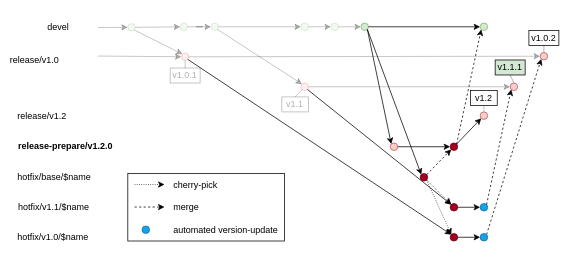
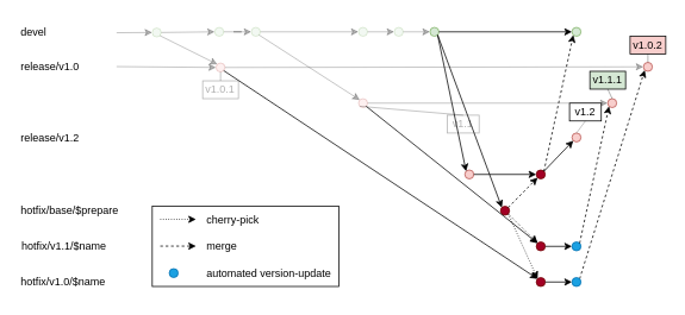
  <mxCell id="0" />
  <mxCell id="1" parent="0" />
  <mxCell id="2" value="" style="rounded=0;whiteSpace=wrap;html=1;fillColor=none;" parent="1" vertex="1"><mxGeometry y="230.73" width="209" height="90" as="geometry" x="170" /></mxCell>
- <mxCell id="3" value="&lt;div&gt;devel&lt;/div&gt;" style="text;html=1;strokeColor=none;fillColor=none;align=left;verticalAlign=middle;whiteSpace=wrap;rounded=0;" parent="1" vertex="1"><mxGeometry x="60.54" y="20.73" width="60" height="30" as="geometry" /></mxCell>
- <mxCell id="4" value="release/v1.0" style="text;html=1;strokeColor=none;fillColor=none;align=left;verticalAlign=middle;whiteSpace=wrap;rounded=0;" parent="1" vertex="1"><mxGeometry x="10.54" y="65" width="70" height="30" as="geometry" /></mxCell>
+ <mxCell id="3" value="&lt;div&gt;devel&lt;/div&gt;" style="text;html=1;strokeColor=none;fillColor=none;align=left;verticalAlign=middle;whiteSpace=wrap;rounded=0;" parent="1" vertex="1"><mxGeometry x="20.54" y="20.73" width="60" height="30" as="geometry" /></mxCell>
+ <mxCell id="4" value="release/v1.0" style="text;html=1;strokeColor=none;fillColor=none;align=left;verticalAlign=middle;whiteSpace=wrap;rounded=0;" parent="1" vertex="1"><mxGeometry x="20.54" y="60" width="70" height="30" as="geometry" /></mxCell>
  <mxCell id="5" value="" style="endArrow=classic;html=1;rounded=0;exitX=1;exitY=0.5;exitDx=0;exitDy=0;opacity=30;endFill=1;entryX=0;entryY=0.5;entryDx=0;entryDy=0;" parent="1" source="10" target="52" edge="1"><mxGeometry width="50" height="50" relative="1" as="geometry"><mxPoint y="74.1" as="sourcePoint" x="170" /><mxPoint x="481" y="74.27" as="targetPoint" /></mxGeometry></mxCell>
  <mxCell id="6" value="" style="endArrow=classic;html=1;rounded=0;entryX=0;entryY=0.5;entryDx=0;entryDy=0;exitX=1;exitY=0.5;exitDx=0;exitDy=0;textOpacity=30;opacity=30;" parent="1" source="29" target="8" edge="1"><mxGeometry width="50" height="50" relative="1" as="geometry"><mxPoint x="171" y="35" as="sourcePoint" /><mxPoint x="121" y="35" as="targetPoint" /></mxGeometry></mxCell>
  <mxCell id="7" value="" style="edgeStyle=orthogonalEdgeStyle;rounded=0;orthogonalLoop=1;jettySize=auto;html=1;textOpacity=30;opacity=30;" parent="1" source="8" target="23" edge="1"><mxGeometry relative="1" as="geometry" /></mxCell>
  <mxCell id="8" value="" style="ellipse;whiteSpace=wrap;html=1;aspect=fixed;fillColor=#d5e8d4;strokeColor=#82b366;textOpacity=30;opacity=30;" parent="1" vertex="1"><mxGeometry x="240" y="30" width="10" height="10" as="geometry" /></mxCell>
  <mxCell id="9" value="" style="endArrow=classic;html=1;rounded=0;endFill=1;textOpacity=30;opacity=30;" parent="1" target="10" edge="1"><mxGeometry width="50" height="50" relative="1" as="geometry"><mxPoint x="130" y="74" as="sourcePoint" /><mxPoint x="201" y="74.27" as="targetPoint" /></mxGeometry></mxCell>
  <mxCell id="10" value="" style="ellipse;whiteSpace=wrap;html=1;aspect=fixed;fillColor=#f8cecc;strokeColor=#b85450;textOpacity=30;opacity=30;" parent="1" vertex="1"><mxGeometry x="241.46" y="70" width="10" height="10" as="geometry" /></mxCell>
  <mxCell id="11" value="" style="endArrow=classic;html=1;rounded=0;entryX=0;entryY=0;entryDx=0;entryDy=0;exitX=1;exitY=1;exitDx=0;exitDy=0;textOpacity=30;opacity=30;" parent="1" source="29" target="10" edge="1"><mxGeometry width="50" height="50" relative="1" as="geometry"><mxPoint y="40" as="sourcePoint" x="170" /><mxPoint x="201.46" y="70.73" as="targetPoint" /></mxGeometry></mxCell>
  <mxCell id="12" value="v1.0.1" style="rounded=0;whiteSpace=wrap;html=1;opacity=30;textOpacity=30;" parent="1" vertex="1"><mxGeometry x="226.46" y="90" width="40" height="20" as="geometry" /></mxCell>
  <mxCell id="13" value="" style="endArrow=none;html=1;rounded=0;exitX=0.5;exitY=1;exitDx=0;exitDy=0;opacity=30;textOpacity=30;" parent="1" edge="1"><mxGeometry width="50" height="50" relative="1" as="geometry"><mxPoint x="246.46" y="80" as="sourcePoint" /><mxPoint x="246.46" y="90" as="targetPoint" /></mxGeometry></mxCell>
- <mxCell id="14" value="hotfix/base/$name" style="text;html=1;strokeColor=none;fillColor=none;align=left;verticalAlign=middle;whiteSpace=wrap;rounded=0;" parent="1" vertex="1"><mxGeometry x="20.54" y="220.73" width="229.46" height="30" as="geometry" /></mxCell>
+ <mxCell id="14" value="hotfix/base/$prepare" style="text;html=1;strokeColor=none;fillColor=none;align=left;verticalAlign=middle;whiteSpace=wrap;rounded=0;" parent="1" vertex="1"><mxGeometry x="20.54" y="220.73" width="229.46" height="30" as="geometry" /></mxCell>
  <mxCell id="15" value="" style="ellipse;whiteSpace=wrap;html=1;aspect=fixed;fillColor=#d5e8d4;strokeColor=#82b366;textOpacity=30;opacity=30;" parent="1" vertex="1"><mxGeometry x="441" y="30" width="10" height="10" as="geometry" /></mxCell>
  <mxCell id="16" value="" style="endArrow=classic;html=1;rounded=0;exitX=1;exitY=0.5;exitDx=0;exitDy=0;entryX=0;entryY=0.5;entryDx=0;entryDy=0;textOpacity=30;opacity=30;" parent="1" target="15" edge="1"><mxGeometry width="50" height="50" relative="1" as="geometry"><mxPoint x="411" y="35" as="sourcePoint" /><mxPoint x="761" y="341" as="targetPoint" /></mxGeometry></mxCell>
  <mxCell id="17" value="" style="endArrow=classic;html=1;rounded=0;exitX=1;exitY=0.5;exitDx=0;exitDy=0;endFill=1;entryX=0;entryY=0.5;entryDx=0;entryDy=0;opacity=30;" parent="1" source="19" target="51" edge="1"><mxGeometry width="50" height="50" relative="1" as="geometry"><mxPoint x="331" y="114.1" as="sourcePoint" /><mxPoint x="481.54" y="114.27" as="targetPoint" /></mxGeometry></mxCell>
  <mxCell id="18" value="" style="ellipse;whiteSpace=wrap;html=1;aspect=fixed;fillColor=#d5e8d4;strokeColor=#82b366;textOpacity=30;opacity=30;" parent="1" vertex="1"><mxGeometry x="401" y="30" width="10" height="10" as="geometry" /></mxCell>
  <mxCell id="19" value="" style="ellipse;whiteSpace=wrap;html=1;aspect=fixed;fillColor=#f8cecc;strokeColor=#b85450;textOpacity=30;opacity=30;" parent="1" vertex="1"><mxGeometry x="401" y="110" width="10" height="10" as="geometry" /></mxCell>
- <mxCell id="20" value="&lt;div&gt;v1.1&lt;/div&gt;" style="rounded=0;whiteSpace=wrap;html=1;opacity=30;textOpacity=30;" parent="1" vertex="1"><mxGeometry x="375.46" y="128.54" width="35.54" height="20" as="geometry" /></mxCell>
+ <mxCell id="20" value="&lt;div&gt;v1.1&lt;/div&gt;" style="rounded=0;whiteSpace=wrap;html=1;opacity=30;textOpacity=30;" parent="1" vertex="1"><mxGeometry x="500.46" y="128.54" width="35.54" height="20" as="geometry" /></mxCell>
  <mxCell id="21" value="" style="endArrow=none;html=1;rounded=0;exitX=0;exitY=1;exitDx=0;exitDy=0;opacity=30;entryX=0.5;entryY=0;entryDx=0;entryDy=0;textOpacity=30;" parent="1" source="19" target="20" edge="1"><mxGeometry width="50" height="50" relative="1" as="geometry"><mxPoint x="406" y="120" as="sourcePoint" /><mxPoint x="406" y="130" as="targetPoint" /></mxGeometry></mxCell>
  <mxCell id="22" value="" style="edgeStyle=orthogonalEdgeStyle;rounded=0;orthogonalLoop=1;jettySize=auto;html=1;entryX=0;entryY=0.5;entryDx=0;entryDy=0;textOpacity=30;opacity=30;" parent="1" source="23" target="18" edge="1"><mxGeometry relative="1" as="geometry" /></mxCell>
  <mxCell id="23" value="" style="ellipse;whiteSpace=wrap;html=1;aspect=fixed;fillColor=#d5e8d4;strokeColor=#82b366;textOpacity=30;opacity=30;" parent="1" vertex="1"><mxGeometry x="281" y="30" width="10" height="10" as="geometry" /></mxCell>
  <mxCell id="24" value="" style="endArrow=classic;html=1;rounded=0;entryX=0;entryY=0;entryDx=0;entryDy=0;exitX=1;exitY=1;exitDx=0;exitDy=0;textOpacity=30;opacity=30;" parent="1" source="23" target="19" edge="1"><mxGeometry width="50" height="50" relative="1" as="geometry"><mxPoint x="241" y="240" as="sourcePoint" /><mxPoint x="322.464" y="71.464" as="targetPoint" /></mxGeometry></mxCell>
  <mxCell id="25" value="" style="ellipse;whiteSpace=wrap;html=1;aspect=fixed;fillColor=#d5e8d4;strokeColor=#82b366;" parent="1" vertex="1"><mxGeometry x="481" y="30" width="10" height="10" as="geometry" /></mxCell>
  <mxCell id="26" value="" style="endArrow=classic;html=1;rounded=0;exitX=1;exitY=0.5;exitDx=0;exitDy=0;entryX=0;entryY=0.5;entryDx=0;entryDy=0;opacity=30;" parent="1" target="25" edge="1"><mxGeometry width="50" height="50" relative="1" as="geometry"><mxPoint x="451" y="35" as="sourcePoint" /><mxPoint x="801" y="341" as="targetPoint" /></mxGeometry></mxCell>
  <mxCell id="27" value="" style="ellipse;whiteSpace=wrap;html=1;aspect=fixed;fillColor=#a20025;strokeColor=#6F0000;fontColor=#ffffff;" parent="1" vertex="1"><mxGeometry x="560" y="230.73" width="10" height="10" as="geometry" /></mxCell>
  <mxCell id="28" value="" style="endArrow=classic;html=1;rounded=0;entryX=0;entryY=0;entryDx=0;entryDy=0;exitX=1;exitY=1;exitDx=0;exitDy=0;" parent="1" source="25" target="27" edge="1"><mxGeometry width="50" height="50" relative="1" as="geometry"><mxPoint x="290" y="40" as="sourcePoint" /><mxPoint x="482" y="72" as="targetPoint" /></mxGeometry></mxCell>
  <mxCell id="29" value="" style="ellipse;whiteSpace=wrap;html=1;aspect=fixed;fillColor=#d5e8d4;strokeColor=#82b366;textOpacity=30;opacity=30;" parent="1" vertex="1"><mxGeometry y="30.73" width="10" height="10" as="geometry" x="170" /></mxCell>
- <mxCell id="30" value="release-prepare/v1.2.0" style="text;html=1;strokeColor=none;fillColor=none;align=left;verticalAlign=middle;whiteSpace=wrap;rounded=0;fontStyle=1" parent="1" vertex="1"><mxGeometry x="22" y="180" width="229.46" height="30" as="geometry" /></mxCell>
  <mxCell id="31" value="hotfix/v1.1/$name" style="text;html=1;strokeColor=none;fillColor=none;align=left;verticalAlign=middle;whiteSpace=wrap;rounded=0;" parent="1" vertex="1"><mxGeometry x="22" y="260.73" width="229.46" height="30" as="geometry" /></mxCell>
  <mxCell id="32" value="hotfix/v1.0/$name" style="text;html=1;strokeColor=none;fillColor=none;align=left;verticalAlign=middle;whiteSpace=wrap;rounded=0;" parent="1" vertex="1"><mxGeometry x="20.54" y="300.73" width="229.46" height="30" as="geometry" /></mxCell>
  <mxCell id="33" value="" style="ellipse;whiteSpace=wrap;html=1;aspect=fixed;fillColor=#f8cecc;strokeColor=#b85450;" parent="1" vertex="1"><mxGeometry x="520" y="190" width="10" height="10" as="geometry" /></mxCell>
  <mxCell id="34" value="" style="endArrow=classic;html=1;rounded=0;exitX=1;exitY=1;exitDx=0;exitDy=0;entryX=0;entryY=0;entryDx=0;entryDy=0;" parent="1" source="25" target="33" edge="1"><mxGeometry width="50" height="50" relative="1" as="geometry"><mxPoint x="300" y="49" as="sourcePoint" /><mxPoint x="570" y="190" as="targetPoint" /></mxGeometry></mxCell>
  <mxCell id="35" value="" style="endArrow=classic;html=1;rounded=0;entryX=0;entryY=1;entryDx=0;entryDy=0;exitX=1;exitY=0;exitDx=0;exitDy=0;dashed=1;" parent="1" source="27" target="36" edge="1"><mxGeometry width="50" height="50" relative="1" as="geometry"><mxPoint x="348" y="99.73" as="sourcePoint" /><mxPoint x="460" y="171.73" as="targetPoint" /></mxGeometry></mxCell>
  <mxCell id="36" value="" style="ellipse;whiteSpace=wrap;html=1;aspect=fixed;fillColor=#a20025;strokeColor=#6F0000;fontColor=#ffffff;" parent="1" vertex="1"><mxGeometry x="600" y="190" width="10" height="10" as="geometry" /></mxCell>
  <mxCell id="37" value="" style="endArrow=classic;html=1;rounded=0;entryX=0;entryY=0.5;entryDx=0;entryDy=0;exitX=1;exitY=0.5;exitDx=0;exitDy=0;" parent="1" source="33" target="36" edge="1"><mxGeometry width="50" height="50" relative="1" as="geometry"><mxPoint x="568" y="167" as="sourcePoint" /><mxPoint x="608" y="205" as="targetPoint" /></mxGeometry></mxCell>
  <mxCell id="38" value="" style="ellipse;whiteSpace=wrap;html=1;aspect=fixed;fillColor=#d5e8d4;strokeColor=#82b366;" parent="1" vertex="1"><mxGeometry x="640" y="30" width="10" height="10" as="geometry" /></mxCell>
  <mxCell id="39" value="" style="endArrow=classic;html=1;rounded=0;entryX=0;entryY=1;entryDx=0;entryDy=0;exitX=1;exitY=0;exitDx=0;exitDy=0;dashed=1;" parent="1" source="36" target="38" edge="1"><mxGeometry width="50" height="50" relative="1" as="geometry"><mxPoint x="540" y="167" as="sourcePoint" /><mxPoint x="580" y="205" as="targetPoint" /></mxGeometry></mxCell>
  <mxCell id="40" value="" style="endArrow=classic;html=1;rounded=0;exitX=1;exitY=0.5;exitDx=0;exitDy=0;entryX=0;entryY=0.5;entryDx=0;entryDy=0;" parent="1" source="25" target="38" edge="1"><mxGeometry width="50" height="50" relative="1" as="geometry"><mxPoint x="461" y="45" as="sourcePoint" /><mxPoint x="491" y="45" as="targetPoint" /></mxGeometry></mxCell>
  <mxCell id="41" value="" style="ellipse;whiteSpace=wrap;html=1;aspect=fixed;fillColor=#a20025;strokeColor=#6F0000;fontColor=#ffffff;" parent="1" vertex="1"><mxGeometry x="600" y="310.73" width="10" height="10" as="geometry" /></mxCell>
  <mxCell id="42" value="" style="endArrow=classic;html=1;rounded=0;entryX=0;entryY=0;entryDx=0;entryDy=0;exitX=1;exitY=1;exitDx=0;exitDy=0;" parent="1" source="10" target="41" edge="1"><mxGeometry width="50" height="50" relative="1" as="geometry"><mxPoint x="500" y="49" as="sourcePoint" /><mxPoint x="581" y="201" as="targetPoint" /></mxGeometry></mxCell>
  <mxCell id="43" value="" style="endArrow=classic;html=1;rounded=0;entryX=0;entryY=0;entryDx=0;entryDy=0;dashed=1;exitX=1;exitY=1;exitDx=0;exitDy=0;dashPattern=1 2;" parent="1" source="27" target="41" edge="1"><mxGeometry width="50" height="50" relative="1" as="geometry"><mxPoint x="339" y="85.73" as="sourcePoint" /><mxPoint x="569" y="204.73" as="targetPoint" /></mxGeometry></mxCell>
  <mxCell id="44" value="" style="ellipse;whiteSpace=wrap;html=1;aspect=fixed;fillColor=#a20025;strokeColor=#6F0000;fontColor=#ffffff;" parent="1" vertex="1"><mxGeometry x="600" y="270.73" width="10" height="10" as="geometry" /></mxCell>
  <mxCell id="45" value="" style="endArrow=classic;html=1;rounded=0;dashed=1;dashPattern=1 2;entryX=0;entryY=0;entryDx=0;entryDy=0;exitX=1;exitY=1;exitDx=0;exitDy=0;" parent="1" target="44" edge="1" source="27"><mxGeometry width="50" height="50" relative="1" as="geometry"><mxPoint x="568" y="200.73" as="sourcePoint" /><mxPoint x="608" y="275.73" as="targetPoint" /></mxGeometry></mxCell>
  <mxCell id="46" value="" style="endArrow=classic;html=1;rounded=0;entryX=0;entryY=0.5;entryDx=0;entryDy=0;exitX=1;exitY=0.5;exitDx=0;exitDy=0;" parent="1" source="41" target="49" edge="1"><mxGeometry width="50" height="50" relative="1" as="geometry"><mxPoint x="620" y="285.73" as="sourcePoint" /><mxPoint x="650" y="285.73" as="targetPoint" /></mxGeometry></mxCell>
  <mxCell id="47" value="" style="endArrow=classic;html=1;rounded=0;entryX=0;entryY=1;entryDx=0;entryDy=0;exitX=1;exitY=0;exitDx=0;exitDy=0;dashed=1;" parent="1" source="49" target="52" edge="1"><mxGeometry width="50" height="50" relative="1" as="geometry"><mxPoint x="600" y="215" as="sourcePoint" /><mxPoint x="630" y="215" as="targetPoint" /></mxGeometry></mxCell>
  <mxCell id="48" value="" style="endArrow=classic;html=1;rounded=0;entryX=0;entryY=0.5;entryDx=0;entryDy=0;exitX=1;exitY=0.5;exitDx=0;exitDy=0;" parent="1" source="44" target="50" edge="1"><mxGeometry width="50" height="50" relative="1" as="geometry"><mxPoint x="610" y="275.73" as="sourcePoint" /><mxPoint x="660" y="215.73" as="targetPoint" /></mxGeometry></mxCell>
  <mxCell id="49" value="" style="ellipse;whiteSpace=wrap;html=1;aspect=fixed;fillColor=#1ba1e2;strokeColor=#006EAF;fontColor=#ffffff;" parent="1" vertex="1"><mxGeometry x="640" y="310.73" width="10" height="10" as="geometry" /></mxCell>
  <mxCell id="50" value="" style="ellipse;whiteSpace=wrap;html=1;aspect=fixed;fillColor=#1ba1e2;strokeColor=#006EAF;fontColor=#ffffff;" parent="1" vertex="1"><mxGeometry x="640" y="270.73" width="10" height="10" as="geometry" /></mxCell>
  <mxCell id="51" value="" style="ellipse;whiteSpace=wrap;html=1;aspect=fixed;fillColor=#f8cecc;strokeColor=#b85450;" parent="1" vertex="1"><mxGeometry x="680" y="110" width="10" height="10" as="geometry" /></mxCell>
  <mxCell id="52" value="" style="ellipse;whiteSpace=wrap;html=1;aspect=fixed;fillColor=#f8cecc;strokeColor=#b85450;" parent="1" vertex="1"><mxGeometry x="720" y="69.27" width="10" height="10" as="geometry" /></mxCell>
  <mxCell id="53" value="" style="endArrow=classic;html=1;rounded=0;entryX=0;entryY=1;entryDx=0;entryDy=0;exitX=1;exitY=0;exitDx=0;exitDy=0;dashed=1;" parent="1" source="50" target="51" edge="1"><mxGeometry width="50" height="50" relative="1" as="geometry"><mxPoint x="630" y="245" as="sourcePoint" /><mxPoint x="661" y="89" as="targetPoint" /></mxGeometry></mxCell>
- <mxCell id="54" value="v1.0.2" style="rounded=0;whiteSpace=wrap;html=1;" parent="1" vertex="1"><mxGeometry x="705" y="40" width="40" height="20" as="geometry" /></mxCell>
+ <mxCell id="54" value="v1.0.2" style="rounded=0;whiteSpace=wrap;html=1;fillColor=#f8cecc;" parent="1" vertex="1"><mxGeometry x="705" y="40" width="40" height="20" as="geometry" /></mxCell>
  <mxCell id="55" value="" style="endArrow=none;html=1;rounded=0;exitX=0.5;exitY=0;exitDx=0;exitDy=0;opacity=40;entryX=0.5;entryY=1;entryDx=0;entryDy=0;" parent="1" source="52" target="54" edge="1"><mxGeometry width="50" height="50" relative="1" as="geometry"><mxPoint x="770" y="79.27" as="sourcePoint" /><mxPoint x="770" y="89.27" as="targetPoint" /></mxGeometry></mxCell>
  <mxCell id="56" value="v1.1.1" style="rounded=0;whiteSpace=wrap;html=1;fillColor=#d5e8d4;" parent="1" vertex="1"><mxGeometry x="660" y="79.27" width="40" height="20" as="geometry" /></mxCell>
  <mxCell id="57" value="" style="endArrow=none;html=1;rounded=0;exitX=0.5;exitY=0;exitDx=0;exitDy=0;opacity=40;entryX=0.5;entryY=1;entryDx=0;entryDy=0;" parent="1" source="51" target="56" edge="1"><mxGeometry width="50" height="50" relative="1" as="geometry"><mxPoint x="690" y="117.54" as="sourcePoint" /><mxPoint x="731" y="128.54" as="targetPoint" /></mxGeometry></mxCell>
  <mxCell id="58" value="" style="endArrow=classic;html=1;rounded=0;endFill=1;entryX=0;entryY=0.5;entryDx=0;entryDy=0;textOpacity=30;opacity=30;" parent="1" target="29" edge="1"><mxGeometry width="50" height="50" relative="1" as="geometry"><mxPoint x="130" y="36" as="sourcePoint" /><mxPoint x="251" y="85" as="targetPoint" /></mxGeometry></mxCell>
  <mxCell id="59" value="" style="endArrow=classic;html=1;rounded=0;dashed=1;dashPattern=1 2;" parent="1" edge="1"><mxGeometry width="50" height="50" relative="1" as="geometry"><mxPoint x="179" y="245.39" as="sourcePoint" /><mxPoint x="219" y="245.39" as="targetPoint" /></mxGeometry></mxCell>
  <mxCell id="60" value="&lt;div align=&quot;left&quot;&gt;cherry-pick&lt;/div&gt;" style="text;html=1;align=left;verticalAlign=middle;resizable=0;points=[];autosize=1;strokeColor=none;fillColor=none;" parent="1" vertex="1"><mxGeometry x="229" y="230.73" width="80" height="30" as="geometry" /></mxCell>
  <mxCell id="61" value="" style="ellipse;whiteSpace=wrap;html=1;aspect=fixed;fillColor=#1ba1e2;strokeColor=#006EAF;fontColor=#ffffff;" parent="1" vertex="1"><mxGeometry x="189" y="300.73" width="10" height="10" as="geometry" /></mxCell>
  <mxCell id="62" value="&lt;div align=&quot;left&quot;&gt;automated version-update&lt;br&gt;&lt;/div&gt;" style="text;html=1;align=left;verticalAlign=middle;resizable=0;points=[];autosize=1;strokeColor=none;fillColor=none;" parent="1" vertex="1"><mxGeometry x="229" y="290.73" width="160" height="30" as="geometry" /></mxCell>
  <mxCell id="63" value="" style="endArrow=classic;html=1;rounded=0;exitX=1;exitY=1;exitDx=0;exitDy=0;dashed=1;" parent="1" edge="1"><mxGeometry width="50" height="50" relative="1" as="geometry"><mxPoint x="179" y="275.44" as="sourcePoint" /><mxPoint x="219" y="275.44" as="targetPoint" /></mxGeometry></mxCell>
  <mxCell id="64" value="merge" style="text;html=1;align=left;verticalAlign=middle;resizable=0;points=[];autosize=1;strokeColor=none;fillColor=none;" parent="1" vertex="1"><mxGeometry x="229" y="260.73" width="60" height="30" as="geometry" /></mxCell>
  <mxCell id="65" value="release/v1.2" style="text;html=1;strokeColor=none;fillColor=none;align=left;verticalAlign=middle;whiteSpace=wrap;rounded=0;" vertex="1" parent="1"><mxGeometry x="20.54" y="140" width="70" height="30" as="geometry" /></mxCell>
  <mxCell id="66" value="" style="ellipse;whiteSpace=wrap;html=1;aspect=fixed;fillColor=#f8cecc;strokeColor=#b85450;" vertex="1" parent="1"><mxGeometry x="640" y="148.54" width="10" height="10" as="geometry" /></mxCell>
  <mxCell id="67" value="" style="endArrow=classic;html=1;rounded=0;exitX=1;exitY=0;exitDx=0;exitDy=0;entryX=0;entryY=1;entryDx=0;entryDy=0;" edge="1" parent="1" source="36" target="66"><mxGeometry width="50" height="50" relative="1" as="geometry"><mxPoint x="500" y="49" as="sourcePoint" /><mxPoint x="531" y="201" as="targetPoint" /></mxGeometry></mxCell>
- <mxCell id="68" value="&lt;div&gt;v1.2&lt;/div&gt;" style="rounded=0;whiteSpace=wrap;html=1;" vertex="1" parent="1"><mxGeometry x="627.23" y="120" width="35.54" height="20" as="geometry" /></mxCell>
+ <mxCell id="68" value="&lt;div&gt;v1.2&lt;/div&gt;" style="rounded=0;whiteSpace=wrap;html=1;" vertex="1" parent="1"><mxGeometry x="637.23" y="115" width="35.54" height="20" as="geometry" /></mxCell>
  <mxCell id="69" value="" style="endArrow=none;html=1;rounded=0;exitX=0.5;exitY=1;exitDx=0;exitDy=0;opacity=30;entryX=0.5;entryY=0;entryDx=0;entryDy=0;textOpacity=30;" edge="1" parent="1" source="68" target="66"><mxGeometry width="50" height="50" relative="1" as="geometry"><mxPoint x="412" y="129" as="sourcePoint" /><mxPoint x="403" y="139" as="targetPoint" /></mxGeometry></mxCell>
  <mxCell id="70" value="" style="endArrow=classic;html=1;rounded=0;entryX=0;entryY=0;entryDx=0;entryDy=0;exitX=1;exitY=1;exitDx=0;exitDy=0;" edge="1" parent="1" source="19" target="44"><mxGeometry width="50" height="50" relative="1" as="geometry"><mxPoint x="300" y="49" as="sourcePoint" /><mxPoint x="571" y="242" as="targetPoint" /></mxGeometry></mxCell>
